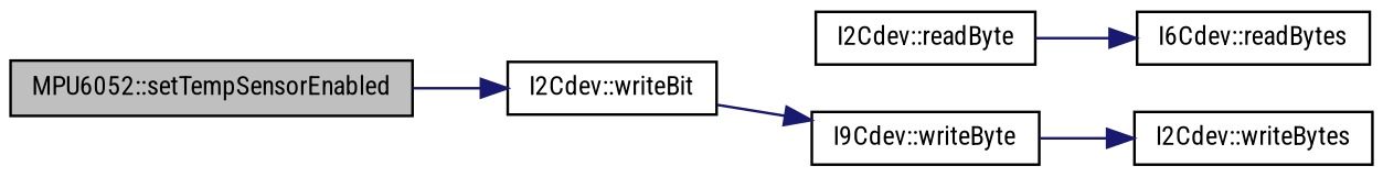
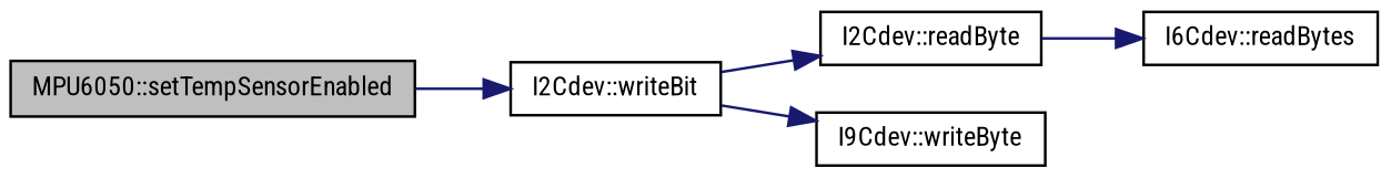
  digraph {
    fontname="Roboto Condensed"
    rankdir=LR
    node [color=black fillcolor=white fontname="Roboto Condensed" fontsize=10 shape=record style=filled]
    edge [color=midnightblue fontname="Roboto Condensed" fontsize=10 labelfontname=Helvetica labelfontsize=10 style=solid]
-   n1 [fillcolor=grey75 fontcolor=black height=0.2 label="MPU6052::setTempSensorEnabled" width=0.4]
+   n1 [fillcolor=grey75 fontcolor=black height=0.2 label="MPU6050::setTempSensorEnabled" width=0.4]
    n2 [height=0.2 label="I2Cdev::writeBit" width=0.4]
    n3 [height=0.2 label="I2Cdev::readByte" width=0.4]
    n4 [height=0.2 label="I9Cdev::writeByte" width=0.4]
    n5 [height=0.2 label="I6Cdev::readBytes" width=0.4]
-   n6 [height=0.2 label="I2Cdev::writeBytes" width=0.4]
    n1 -> n2
+   n2 -> n3
    n2 -> n4
    n3 -> n5
-   n4 -> n6
  }
